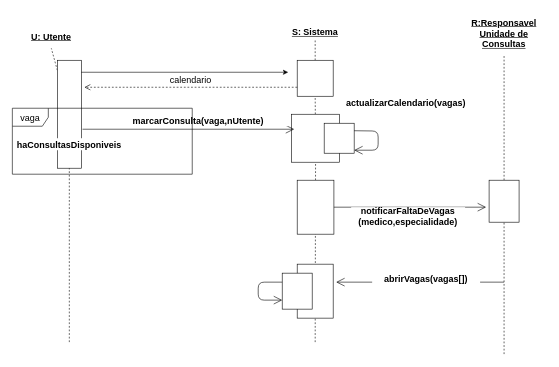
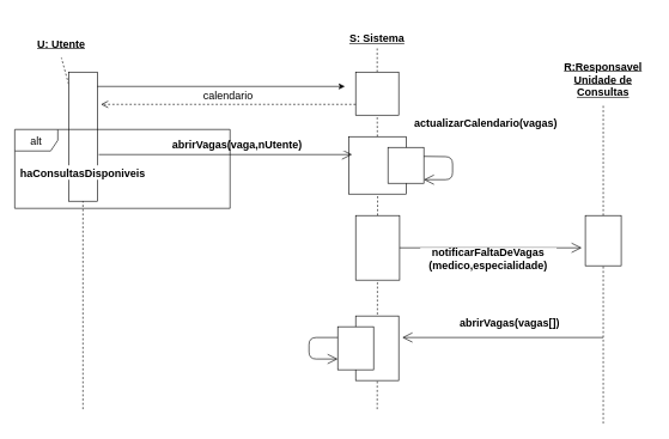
  <mxCell id="0" />
  <mxCell id="1" parent="0" />
  <mxCell id="2" value="&lt;u&gt;U: Utente&lt;/u&gt;" style="text;html=1;strokeColor=none;align=center;verticalAlign=middle;whiteSpace=wrap;rounded=0;fillColor=#ffffff;fontStyle=1;fontSize=15;" parent="1" vertex="1"><mxGeometry x="20" y="40" width="130" height="40" as="geometry" /></mxCell>
  <mxCell id="3" value="&lt;u&gt;S: Sistema&lt;/u&gt;" style="text;html=1;strokeColor=none;align=center;verticalAlign=middle;whiteSpace=wrap;rounded=0;fillColor=#ffffff;fontStyle=1;fontSize=15;" parent="1" vertex="1"><mxGeometry x="460" y="40" width="130" height="25" as="geometry" /></mxCell>
- <mxCell id="4" value="&lt;u&gt;R:Responsavel&lt;br&gt;Unidade de Consultas&lt;br&gt;&lt;/u&gt;" style="text;html=1;strokeColor=none;align=center;verticalAlign=middle;whiteSpace=wrap;rounded=0;fillColor=#ffffff;fontStyle=1;fontSize=15;" parent="1" vertex="1"><mxGeometry x="770" y="20" width="140" height="70" as="geometry" /></mxCell>
+ <mxCell id="4" value="&lt;u&gt;R:Responsavel&lt;br&gt;Unidade de Consultas&lt;br&gt;&lt;/u&gt;" style="text;html=1;strokeColor=none;align=center;verticalAlign=middle;whiteSpace=wrap;rounded=0;fillColor=#ffffff;fontStyle=1;fontSize=15;" parent="1" vertex="1"><mxGeometry x="770" y="75" width="140" height="70" as="geometry" /></mxCell>
  <mxCell id="5" value="" style="endArrow=none;dashed=1;html=1;fontSize=15;entryX=0.5;entryY=1;entryDx=0;entryDy=0;" parent="1" source="12" target="2" edge="1"><mxGeometry width="50" height="50" relative="1" as="geometry"><mxPoint x="110" y="570" as="sourcePoint" /><mxPoint x="580" y="220" as="targetPoint" /></mxGeometry></mxCell>
  <mxCell id="6" value="" style="endArrow=none;dashed=1;html=1;fontSize=15;entryX=0.5;entryY=1;entryDx=0;entryDy=0;" parent="1" source="9" target="3" edge="1"><mxGeometry width="50" height="50" relative="1" as="geometry"><mxPoint x="520" y="570" as="sourcePoint" /><mxPoint x="550" y="130" as="targetPoint" /></mxGeometry></mxCell>
  <mxCell id="7" value="" style="endArrow=none;dashed=1;html=1;fontSize=15;entryX=0.5;entryY=1;entryDx=0;entryDy=0;" parent="1" source="22" target="4" edge="1"><mxGeometry width="50" height="50" relative="1" as="geometry"><mxPoint x="840" y="590" as="sourcePoint" /><mxPoint x="580" y="220" as="targetPoint" /></mxGeometry></mxCell>
  <mxCell id="8" value="" style="endArrow=classic;html=1;fontSize=15;" parent="1" edge="1"><mxGeometry width="50" height="50" relative="1" as="geometry"><mxPoint x="120" y="120" as="sourcePoint" /><mxPoint x="480" y="120" as="targetPoint" /></mxGeometry></mxCell>
  <mxCell id="9" value="" style="rounded=0;whiteSpace=wrap;html=1;fillColor=#ffffff;fontSize=15;" parent="1" vertex="1"><mxGeometry x="495" y="100" width="60" height="60" as="geometry" /></mxCell>
  <mxCell id="10" value="" style="endArrow=none;dashed=1;html=1;fontSize=15;entryX=0.5;entryY=1;entryDx=0;entryDy=0;" parent="1" source="14" target="9" edge="1"><mxGeometry width="50" height="50" relative="1" as="geometry"><mxPoint x="520" y="570" as="sourcePoint" /><mxPoint x="525" y="80" as="targetPoint" /></mxGeometry></mxCell>
  <mxCell id="11" value="calendario" style="html=1;verticalAlign=bottom;endArrow=open;dashed=1;endSize=8;fontSize=15;exitX=0;exitY=0.75;exitDx=0;exitDy=0;" parent="1" source="9" edge="1"><mxGeometry relative="1" as="geometry"><mxPoint x="570" y="240" as="sourcePoint" /><mxPoint x="140" y="145" as="targetPoint" /></mxGeometry></mxCell>
  <mxCell id="12" value="" style="rounded=0;whiteSpace=wrap;html=1;fillColor=#ffffff;fontSize=15;" parent="1" vertex="1"><mxGeometry x="95" y="100" width="40" height="180" as="geometry" /></mxCell>
  <mxCell id="13" value="" style="endArrow=none;dashed=1;html=1;fontSize=15;entryX=0.5;entryY=1;entryDx=0;entryDy=0;" parent="1" target="12" edge="1"><mxGeometry width="50" height="50" relative="1" as="geometry"><mxPoint x="115" y="570" as="sourcePoint" /><mxPoint x="115" y="80" as="targetPoint" /></mxGeometry></mxCell>
  <mxCell id="14" value="" style="whiteSpace=wrap;html=1;aspect=fixed;fillColor=#ffffff;fontSize=15;" parent="1" vertex="1"><mxGeometry x="485.63" y="190" width="80" height="80" as="geometry" /></mxCell>
  <mxCell id="15" value="" style="endArrow=none;dashed=1;html=1;fontSize=15;entryX=0.5;entryY=1;entryDx=0;entryDy=0;" parent="1" target="14" edge="1"><mxGeometry width="50" height="50" relative="1" as="geometry"><mxPoint x="525" y="570" as="sourcePoint" /><mxPoint x="525" y="160" as="targetPoint" /></mxGeometry></mxCell>
  <mxCell id="16" value="" style="endArrow=open;endFill=1;endSize=12;html=1;fontSize=15;" parent="1" edge="1"><mxGeometry width="160" relative="1" as="geometry"><mxPoint x="137" y="215" as="sourcePoint" /><mxPoint x="490" y="215" as="targetPoint" /></mxGeometry></mxCell>
- <mxCell id="17" value="&lt;b&gt;marcarConsulta(vaga,nUtente)&lt;/b&gt;" style="text;html=1;strokeColor=none;align=center;verticalAlign=middle;whiteSpace=wrap;rounded=0;fontSize=15;fillColor=#ffffff;" parent="1" vertex="1"><mxGeometry x="180" y="190" width="300" height="20" as="geometry" /></mxCell>
+ <mxCell id="17" value="&lt;b&gt;abrirVagas(vaga,nUtente)&lt;/b&gt;" style="text;html=1;strokeColor=none;align=center;verticalAlign=middle;whiteSpace=wrap;rounded=0;fontSize=15;fillColor=#ffffff;" parent="1" vertex="1"><mxGeometry x="180" y="190" width="300" height="20" as="geometry" /></mxCell>
  <mxCell id="18" value="&lt;b&gt;haConsultasDisponiveis&lt;/b&gt;" style="text;html=1;strokeColor=none;align=center;verticalAlign=middle;whiteSpace=wrap;rounded=0;fontSize=15;fillColor=#ffffff;" parent="1" vertex="1"><mxGeometry x="20" y="230" width="190" height="20" as="geometry" /></mxCell>
  <mxCell id="19" value="" style="rounded=0;whiteSpace=wrap;html=1;fillColor=#ffffff;fontSize=15;" parent="1" vertex="1"><mxGeometry x="495" y="300" width="61.25" height="90" as="geometry" /></mxCell>
  <mxCell id="20" value="" style="endArrow=open;endFill=1;endSize=12;html=1;fontSize=15;exitX=1;exitY=0.5;exitDx=0;exitDy=0;" parent="1" source="19" edge="1"><mxGeometry width="160" relative="1" as="geometry"><mxPoint x="620" y="350" as="sourcePoint" /><mxPoint x="810" y="345" as="targetPoint" /></mxGeometry></mxCell>
  <mxCell id="21" value="&lt;b&gt;notificarFaltaDeVagas&lt;br&gt;(medico,especialidade)&lt;/b&gt;" style="text;html=1;strokeColor=none;align=center;verticalAlign=middle;whiteSpace=wrap;rounded=0;fontSize=15;fillColor=#ffffff;" parent="1" vertex="1"><mxGeometry x="585" y="345" width="190" height="30" as="geometry" /></mxCell>
  <mxCell id="22" value="" style="rounded=0;whiteSpace=wrap;html=1;fillColor=#ffffff;fontSize=15;" parent="1" vertex="1"><mxGeometry x="815" y="300" width="50" height="70" as="geometry" /></mxCell>
  <mxCell id="23" value="" style="endArrow=none;dashed=1;html=1;fontSize=15;entryX=0.5;entryY=1;entryDx=0;entryDy=0;" parent="1" target="22" edge="1"><mxGeometry width="50" height="50" relative="1" as="geometry"><mxPoint x="840" y="590" as="sourcePoint" /><mxPoint x="840" y="90" as="targetPoint" /></mxGeometry></mxCell>
  <mxCell id="24" value="" style="endArrow=open;endFill=1;endSize=12;html=1;fontSize=15;" parent="1" edge="1"><mxGeometry width="160" relative="1" as="geometry"><mxPoint x="840" y="470" as="sourcePoint" /><mxPoint x="560" y="470" as="targetPoint" /></mxGeometry></mxCell>
- <mxCell id="25" value="&lt;b&gt;abrirVagas(vagas[])&lt;/b&gt;" style="text;html=1;strokeColor=none;align=center;verticalAlign=middle;whiteSpace=wrap;rounded=0;fontSize=15;fillColor=#ffffff;" parent="1" vertex="1"><mxGeometry x="620" y="455" width="180" height="20" as="geometry" /></mxCell>
+ <mxCell id="25" value="&lt;b&gt;abrirVagas(vagas[])&lt;/b&gt;" style="text;html=1;strokeColor=none;align=center;verticalAlign=middle;whiteSpace=wrap;rounded=0;fontSize=15;fillColor=#ffffff;" parent="1" vertex="1"><mxGeometry x="620" y="440" width="180" height="20" as="geometry" /></mxCell>
  <mxCell id="26" value="" style="rounded=0;whiteSpace=wrap;html=1;fillColor=#ffffff;fontSize=15;" parent="1" vertex="1"><mxGeometry x="495" y="440" width="60" height="90" as="geometry" /></mxCell>
  <mxCell id="27" value="" style="rounded=0;whiteSpace=wrap;html=1;fillColor=#ffffff;fontSize=15;" parent="1" vertex="1"><mxGeometry x="470" y="455" width="50" height="60" as="geometry" /></mxCell>
  <mxCell id="28" value="" style="endArrow=open;endFill=1;endSize=12;html=1;fontSize=15;exitX=0;exitY=0.25;exitDx=0;exitDy=0;entryX=0;entryY=0.75;entryDx=0;entryDy=0;" parent="1" source="27" target="27" edge="1"><mxGeometry width="160" relative="1" as="geometry"><mxPoint x="310" y="350" as="sourcePoint" /><mxPoint x="470" y="350" as="targetPoint" /><Array as="points"><mxPoint x="430" y="470" /><mxPoint x="430" y="500" /></Array></mxGeometry></mxCell>
  <mxCell id="29" value="" style="rounded=0;whiteSpace=wrap;html=1;fillColor=#ffffff;fontSize=15;" parent="1" vertex="1"><mxGeometry x="540" y="205" width="50" height="50" as="geometry" /></mxCell>
  <mxCell id="30" value="" style="endArrow=open;endFill=1;endSize=12;html=1;fontSize=15;exitX=1;exitY=0.25;exitDx=0;exitDy=0;" parent="1" source="29" edge="1"><mxGeometry width="160" relative="1" as="geometry"><mxPoint x="440" y="350" as="sourcePoint" /><mxPoint x="590" y="250" as="targetPoint" /><Array as="points"><mxPoint x="630" y="218" /><mxPoint x="630" y="250" /></Array></mxGeometry></mxCell>
  <mxCell id="31" value="&lt;b&gt;actualizarCalendario(vagas)&lt;/b&gt;" style="text;html=1;strokeColor=none;align=center;verticalAlign=middle;whiteSpace=wrap;rounded=0;fontSize=15;fillColor=#ffffff;" parent="1" vertex="1"><mxGeometry x="568" y="160" width="217" height="20" as="geometry" /></mxCell>
- <mxCell id="32" value="vaga" style="shape=umlFrame;whiteSpace=wrap;html=1;fillColor=#ffffff;fontSize=15;" parent="1" vertex="1"><mxGeometry x="20" y="180" width="300" height="110" as="geometry" /></mxCell>
+ <mxCell id="32" value="alt" style="shape=umlFrame;whiteSpace=wrap;html=1;fillColor=#ffffff;fontSize=15;" parent="1" vertex="1"><mxGeometry x="20" y="180" width="300" height="110" as="geometry" /></mxCell>
